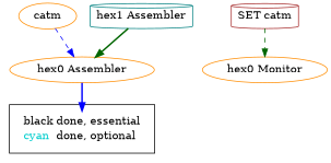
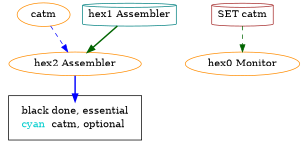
  digraph {
    node [shape=ellipse color=darkorange]
    edge [color=blue style=bold]
-   n1 [height=0.25 label=<<table border="0" cellpadding="2" cellspacing="0" cellborder="0">       <tr><td align="left"><font color="black">black</font></td><td align="left">done, essential</td></tr>       <tr><td align="left"><font color="cyan3">cyan</font></td><td align="left">done, optional</td></tr> <!--       <tr><td align="left"><font color="green3">green</font></td><td align="left">done, undecided</td></tr>       <tr><td align="left"><font color="red1">red</font></td><td align="left">in progress, essential</td></tr>       <tr><td align="left"><font color="orange">orange</font></td><td align="left">in progress, undecided</td></tr> !-->       </table>> shape=plaintext width=1 color=""]
+   n1 [height=0.25 label=<<table border="0" cellpadding="2" cellspacing="0" cellborder="0">       <tr><td align="left"><font color="black">black</font></td><td align="left">done, essential</td></tr>       <tr><td align="left"><font color="cyan3">cyan</font></td><td align="left">catm, optional</td></tr> <!--       <tr><td align="left"><font color="green3">green</font></td><td align="left">done, undecided</td></tr>       <tr><td align="left"><font color="red1">red</font></td><td align="left">in progress, essential</td></tr>       <tr><td align="left"><font color="orange">orange</font></td><td align="left">in progress, undecided</td></tr> !-->       </table>> shape=plaintext width=1 color=""]
    n2 [height=0.25 label="hex0 Monitor" width=1]
-   n3 [height=0.25 label="hex0 Assembler" width=1]
+   n3 [height=0.25 label="hex2 Assembler" width=1]
    n4 [color=brown height=0.25 label="SET catm" shape=cylinder width=1]
    n5 [height=0.25 label=catm width=1]
    "hex1 Assembler" [color=teal height=0.25 shape=cylinder width=1]
    subgraph cluster_1 {
      n1
    }
    n3 -> n1 [height=0.25]
    n4 -> n2 [color=darkgreen height=0.25 style=dashed]
    n5 -> n3 [height=0.25 style=dashed]
    "hex1 Assembler" -> n3 [color=darkgreen height=0.25]
  }
